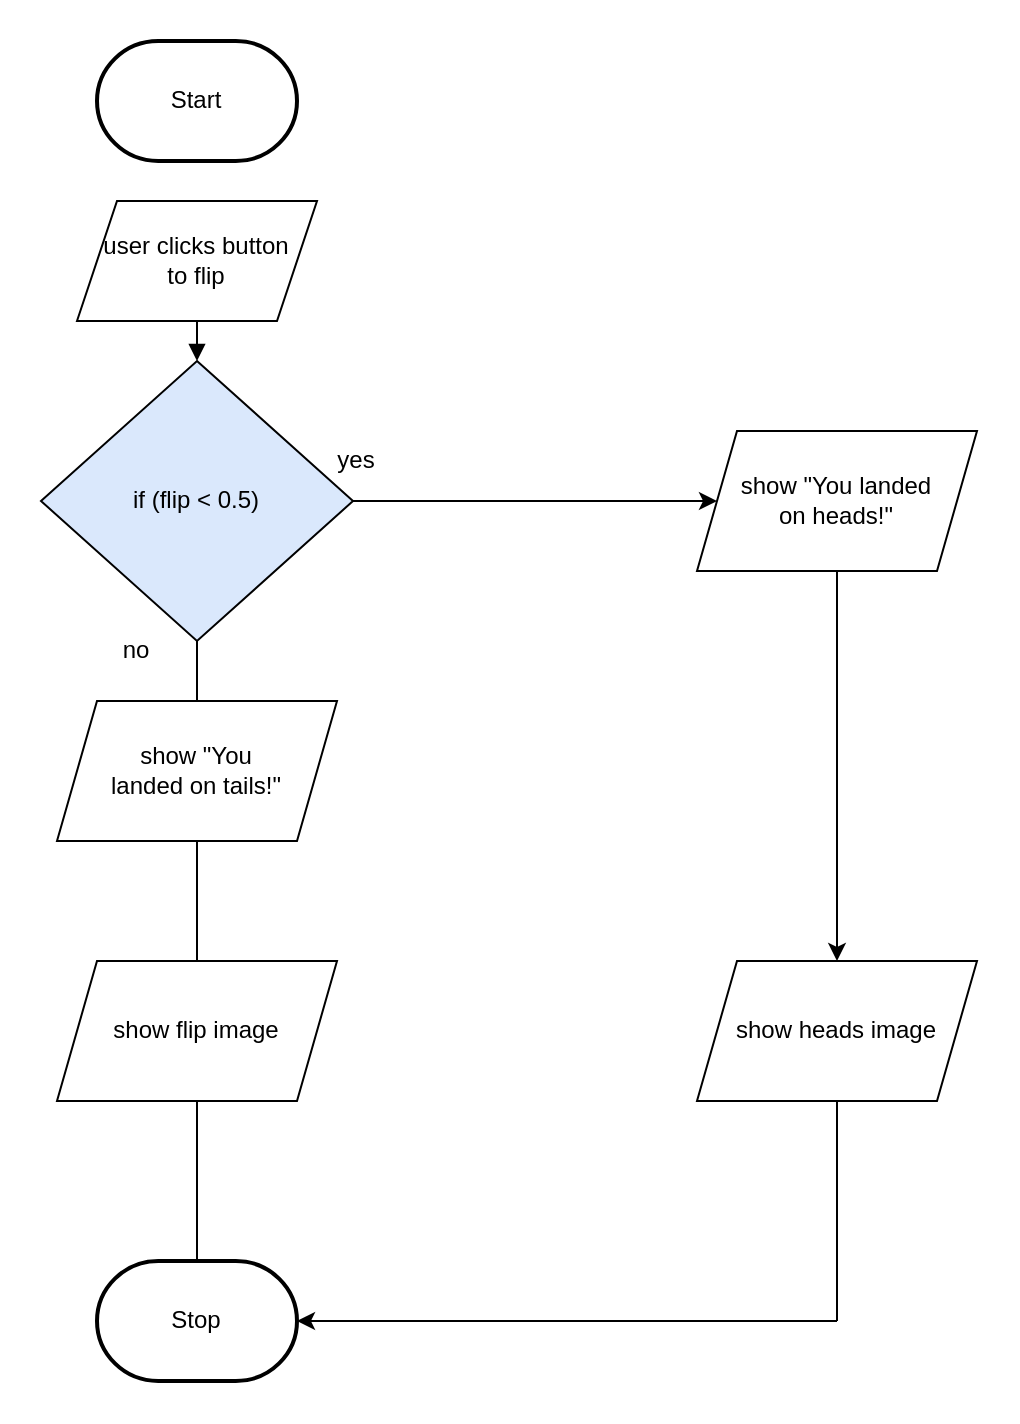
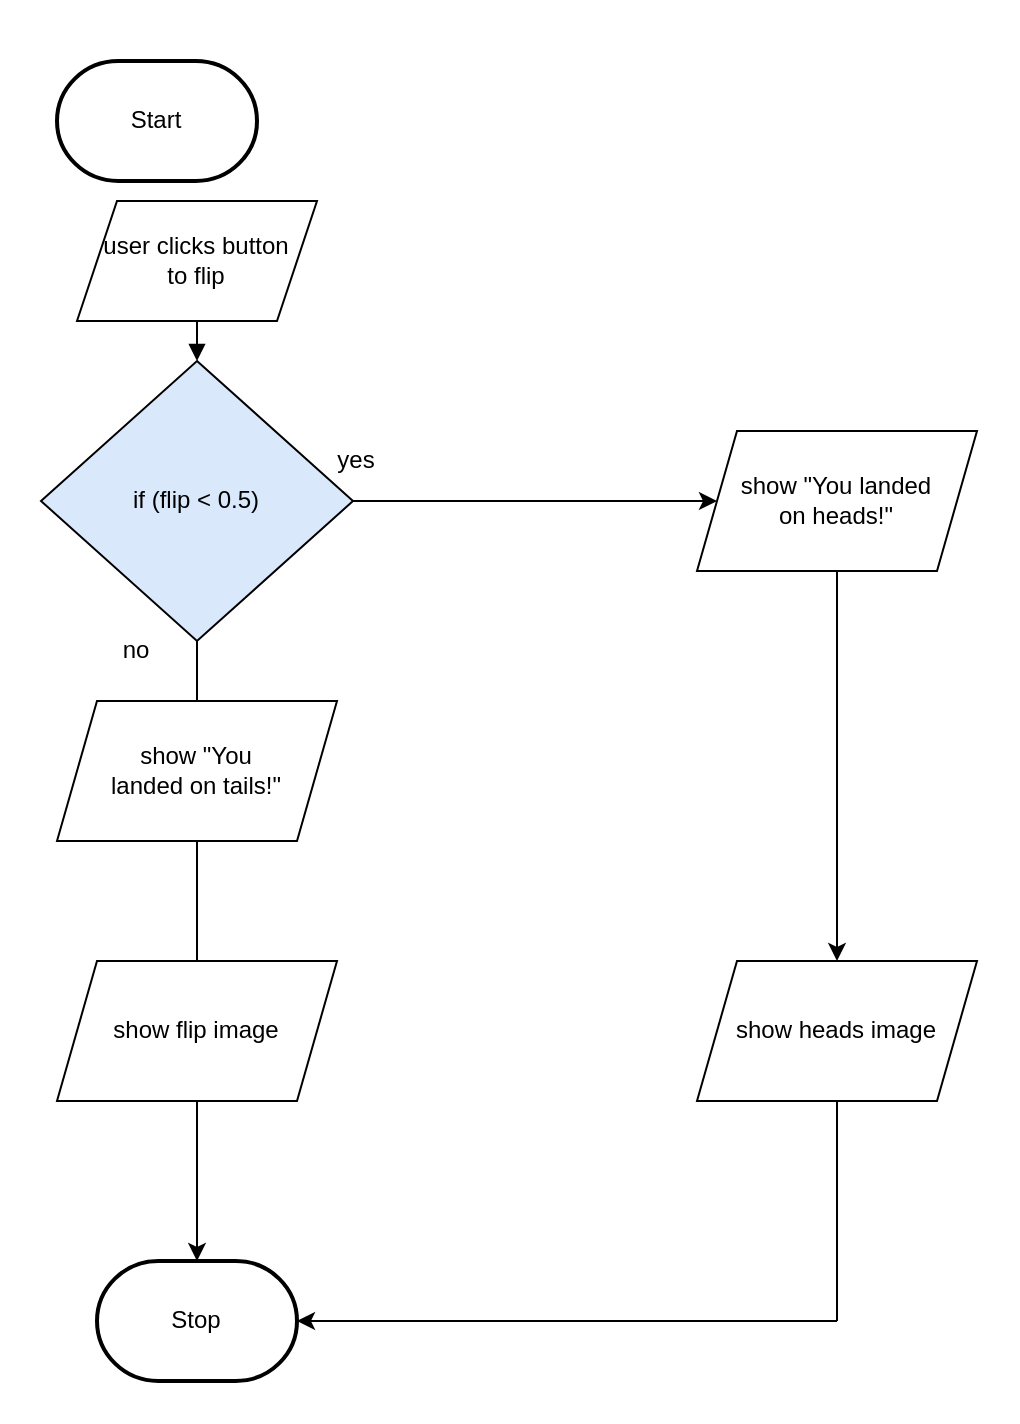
  <mxCell id="0" />
  <mxCell id="1" parent="0" />
- <mxCell id="2" style="edgeStyle=orthogonalEdgeStyle;html=1;endArrow=none;endFill=1;rounded=0;startArrow=none;" parent="1" source="15" target="5" edge="1"><mxGeometry relative="1" as="geometry"><mxPoint x="98" y="515" as="targetPoint" /></mxGeometry></mxCell>
- <mxCell id="3" value="Start" style="strokeWidth=2;html=1;shape=mxgraph.flowchart.terminator;whiteSpace=wrap;" parent="1" vertex="1"><mxGeometry x="48" y="20" width="100" height="60" as="geometry" /></mxCell>
+ <mxCell id="2" style="edgeStyle=orthogonalEdgeStyle;html=1;endArrow=classic;endFill=1;rounded=0;startArrow=none;" parent="1" source="15" target="5" edge="1"><mxGeometry relative="1" as="geometry"><mxPoint x="98" y="515" as="targetPoint" /></mxGeometry></mxCell>
+ <mxCell id="3" value="Start" style="strokeWidth=2;html=1;shape=mxgraph.flowchart.terminator;whiteSpace=wrap;" parent="1" vertex="1"><mxGeometry x="28" y="30" width="100" height="60" as="geometry" /></mxCell>
  <mxCell id="4" style="edgeStyle=none;html=1;endArrow=none;endFill=0;startArrow=classic;startFill=1;" edge="1" parent="1" source="5"><mxGeometry relative="1" as="geometry"><mxPoint x="418" y="660" as="targetPoint" /></mxGeometry></mxCell>
  <mxCell id="5" value="Stop" style="strokeWidth=2;html=1;shape=mxgraph.flowchart.terminator;whiteSpace=wrap;" parent="1" vertex="1"><mxGeometry x="48" y="630" width="100" height="60" as="geometry" /></mxCell>
  <mxCell id="6" value="user clicks button&lt;br&gt;to flip" style="shape=parallelogram;perimeter=parallelogramPerimeter;whiteSpace=wrap;html=1;fixedSize=1;" vertex="1" parent="1"><mxGeometry x="38" y="100" width="120" height="60" as="geometry" /></mxCell>
  <mxCell id="7" value="" style="edgeStyle=orthogonalEdgeStyle;html=1;endArrow=block;endFill=1;rounded=0;startArrow=none;" edge="1" parent="1" source="6" target="9"><mxGeometry relative="1" as="geometry"><mxPoint x="98" y="160" as="sourcePoint" /><mxPoint x="98" y="630" as="targetPoint" /></mxGeometry></mxCell>
  <mxCell id="8" style="edgeStyle=none;html=1;entryX=0;entryY=0.5;entryDx=0;entryDy=0;endArrow=classic;endFill=1;" edge="1" parent="1" source="9" target="17"><mxGeometry relative="1" as="geometry" /></mxCell>
  <mxCell id="9" value="if (flip &amp;lt; 0.5)" style="rhombus;whiteSpace=wrap;html=1;fillColor=#dae8fc;" vertex="1" parent="1"><mxGeometry x="20" y="180" width="156" height="140" as="geometry" /></mxCell>
  <mxCell id="10" value="no" style="text;html=1;strokeColor=none;fillColor=none;align=center;verticalAlign=middle;whiteSpace=wrap;rounded=0;" vertex="1" parent="1"><mxGeometry x="38" y="310" width="60" height="30" as="geometry" /></mxCell>
  <mxCell id="11" value="yes" style="text;html=1;strokeColor=none;fillColor=none;align=center;verticalAlign=middle;whiteSpace=wrap;rounded=0;" vertex="1" parent="1"><mxGeometry x="148" y="215" width="60" height="30" as="geometry" /></mxCell>
  <mxCell id="12" value="" style="edgeStyle=orthogonalEdgeStyle;html=1;endArrow=none;endFill=1;rounded=0;startArrow=none;" edge="1" parent="1" source="9" target="13"><mxGeometry relative="1" as="geometry"><mxPoint x="98" y="320" as="sourcePoint" /><mxPoint x="98" y="630" as="targetPoint" /></mxGeometry></mxCell>
  <mxCell id="13" value="show &quot;You&lt;br&gt;landed on tails!&quot;" style="shape=parallelogram;perimeter=parallelogramPerimeter;whiteSpace=wrap;html=1;fixedSize=1;" vertex="1" parent="1"><mxGeometry x="28" y="350" width="140" height="70" as="geometry" /></mxCell>
  <mxCell id="14" value="" style="edgeStyle=orthogonalEdgeStyle;html=1;endArrow=none;endFill=1;rounded=0;startArrow=none;" edge="1" parent="1" source="13" target="15"><mxGeometry relative="1" as="geometry"><mxPoint x="98" y="420" as="sourcePoint" /><mxPoint x="98" y="630" as="targetPoint" /></mxGeometry></mxCell>
  <mxCell id="15" value="show flip image" style="shape=parallelogram;perimeter=parallelogramPerimeter;whiteSpace=wrap;html=1;fixedSize=1;" vertex="1" parent="1"><mxGeometry x="28" y="480" width="140" height="70" as="geometry" /></mxCell>
  <mxCell id="16" style="edgeStyle=none;html=1;endArrow=classic;endFill=1;" edge="1" parent="1" source="17" target="19"><mxGeometry relative="1" as="geometry" /></mxCell>
  <mxCell id="17" value="show &quot;You landed&lt;br&gt;on heads!&quot;" style="shape=parallelogram;perimeter=parallelogramPerimeter;whiteSpace=wrap;html=1;fixedSize=1;" vertex="1" parent="1"><mxGeometry x="348" y="215" width="140" height="70" as="geometry" /></mxCell>
  <mxCell id="18" style="edgeStyle=none;html=1;endArrow=none;endFill=0;" edge="1" parent="1" source="19"><mxGeometry relative="1" as="geometry"><mxPoint x="418" y="660" as="targetPoint" /></mxGeometry></mxCell>
  <mxCell id="19" value="show heads image" style="shape=parallelogram;perimeter=parallelogramPerimeter;whiteSpace=wrap;html=1;fixedSize=1;" vertex="1" parent="1"><mxGeometry x="348" y="480" width="140" height="70" as="geometry" /></mxCell>
